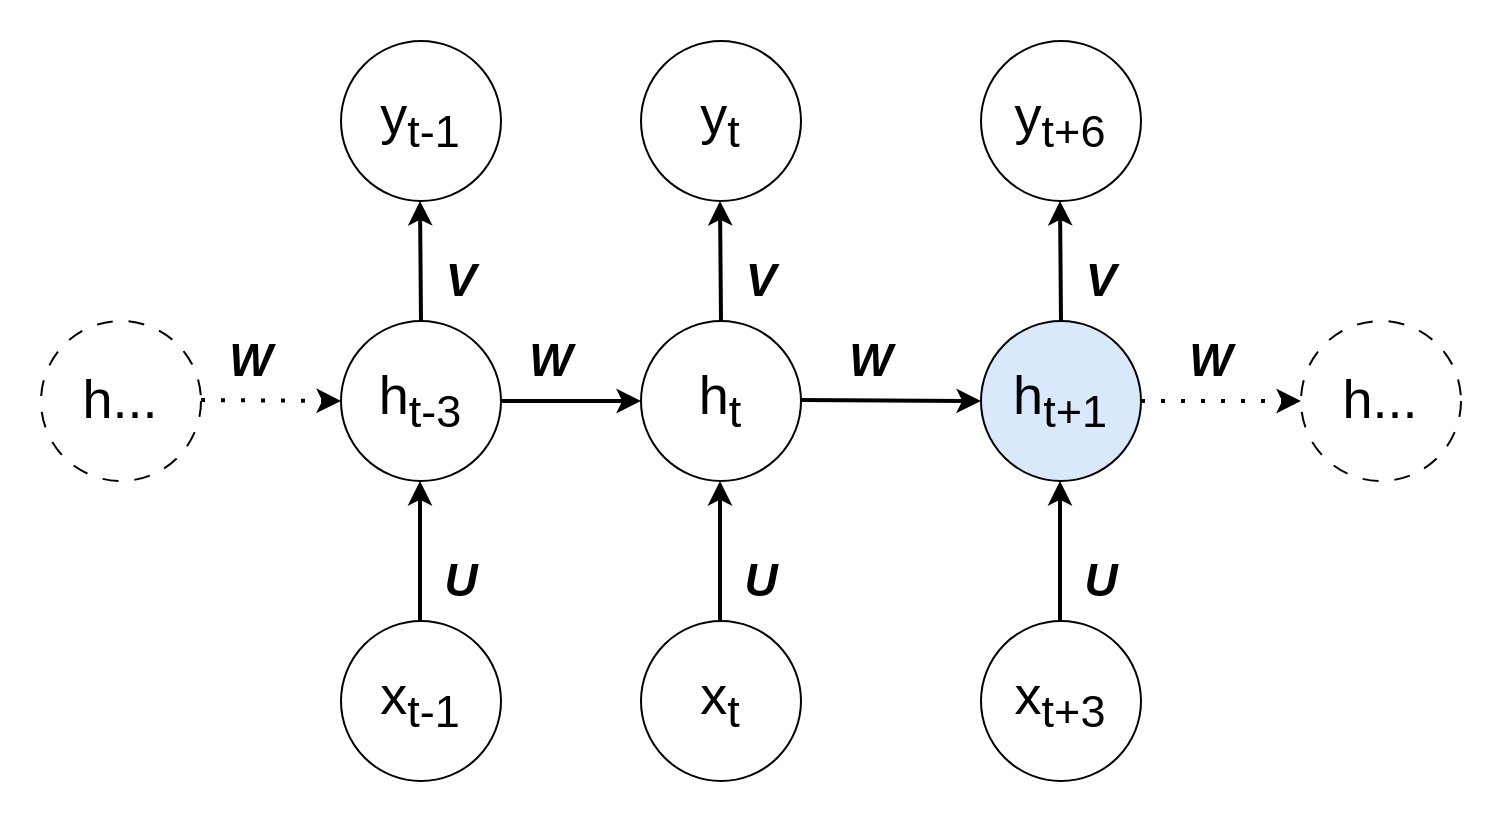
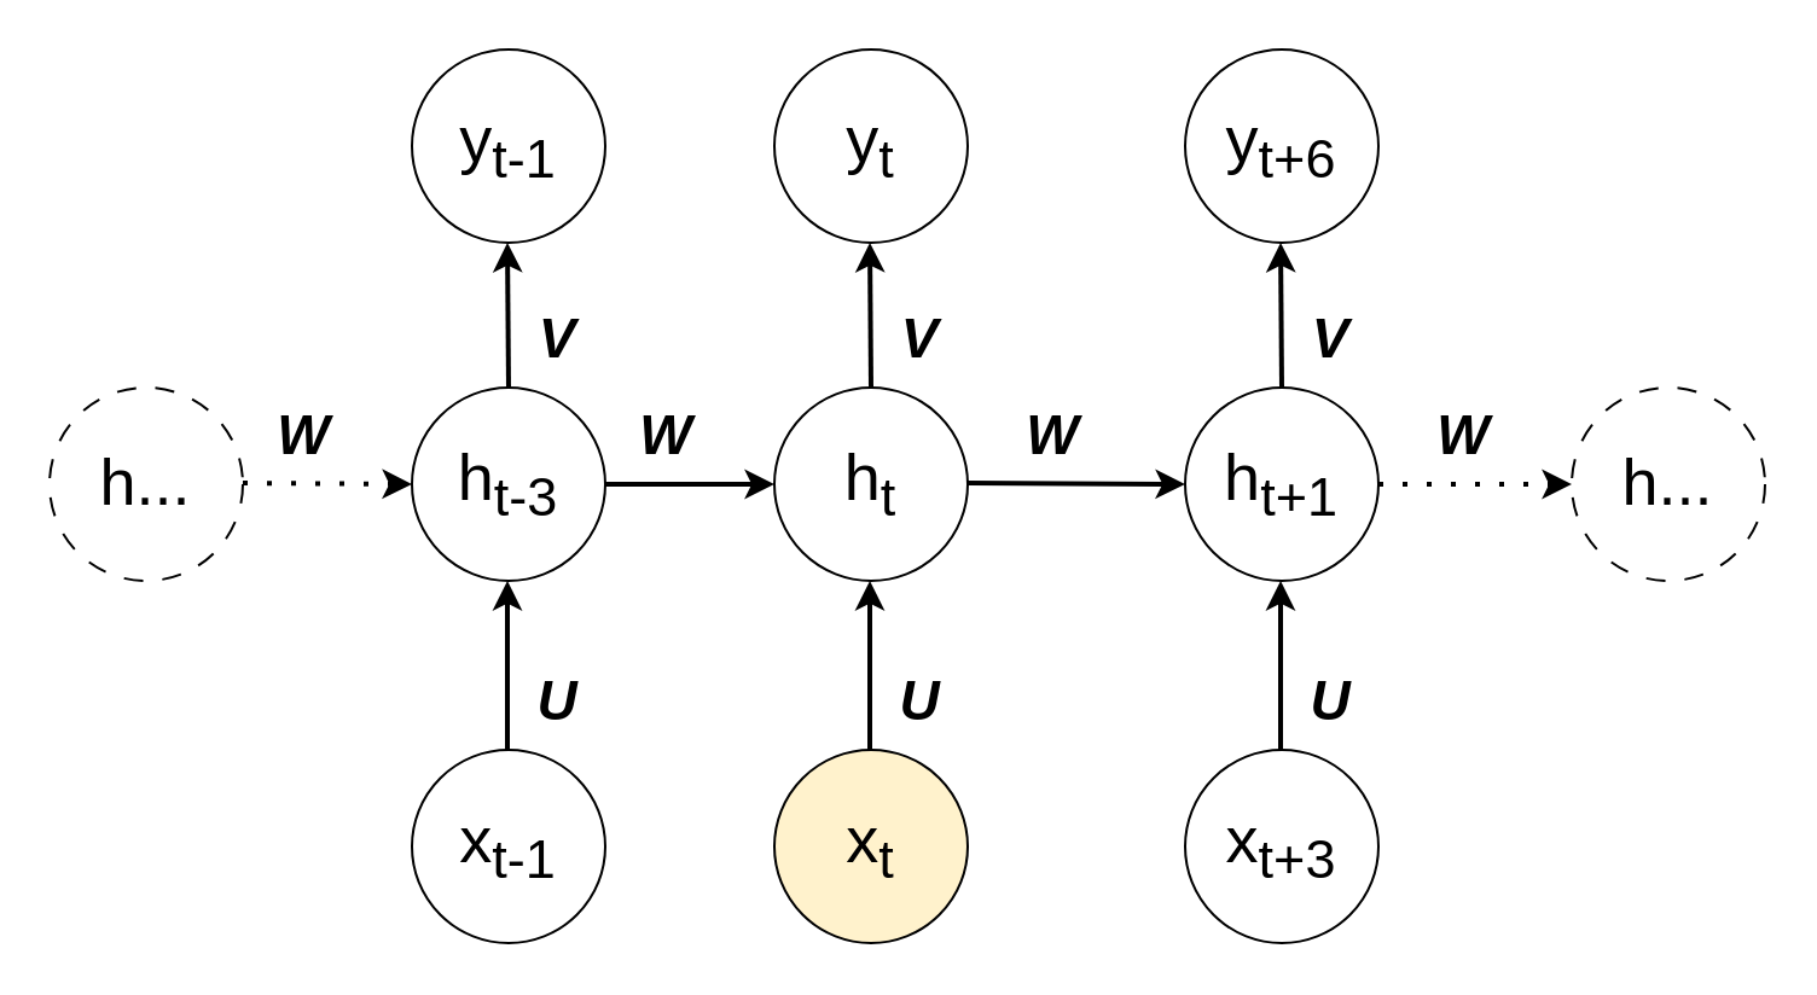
  <mxCell id="0" />
  <mxCell id="1" parent="0" />
  <mxCell id="2" value="&lt;font style=&quot;font-size: 27px;&quot;&gt;h...&lt;/font&gt;" style="ellipse;whiteSpace=wrap;html=1;aspect=fixed;dashed=1;dashPattern=8 8;" vertex="1" parent="1"><mxGeometry x="20" y="160" width="80" height="80" as="geometry" /></mxCell>
  <mxCell id="3" value="&lt;font style=&quot;font-size: 27px;&quot;&gt;h&lt;sub&gt;t-3&lt;/sub&gt;&lt;/font&gt;" style="ellipse;whiteSpace=wrap;html=1;aspect=fixed;" vertex="1" parent="1"><mxGeometry x="170" y="160" width="80" height="80" as="geometry" /></mxCell>
  <mxCell id="4" value="&lt;font style=&quot;font-size: 27px;&quot;&gt;h&lt;sub&gt;t&lt;/sub&gt;&lt;/font&gt;" style="ellipse;whiteSpace=wrap;html=1;aspect=fixed;" vertex="1" parent="1"><mxGeometry x="320" y="160" width="80" height="80" as="geometry" /></mxCell>
- <mxCell id="5" value="&lt;font style=&quot;font-size: 27px;&quot;&gt;h&lt;sub&gt;t+1&lt;/sub&gt;&lt;/font&gt;" style="ellipse;whiteSpace=wrap;html=1;aspect=fixed;fillColor=#dae8fc;" vertex="1" parent="1"><mxGeometry x="490" y="160" width="80" height="80" as="geometry" /></mxCell>
+ <mxCell id="5" value="&lt;font style=&quot;font-size: 27px;&quot;&gt;h&lt;sub&gt;t+1&lt;/sub&gt;&lt;/font&gt;" style="ellipse;whiteSpace=wrap;html=1;aspect=fixed;" vertex="1" parent="1"><mxGeometry x="490" y="160" width="80" height="80" as="geometry" /></mxCell>
  <mxCell id="6" value="&lt;font style=&quot;font-size: 27px;&quot;&gt;h...&lt;/font&gt;" style="ellipse;whiteSpace=wrap;html=1;aspect=fixed;dashed=1;dashPattern=8 8;" vertex="1" parent="1"><mxGeometry x="650" y="160" width="80" height="80" as="geometry" /></mxCell>
  <mxCell id="7" value="&lt;span style=&quot;font-size: 27px;&quot;&gt;y&lt;sub&gt;t-1&lt;/sub&gt;&lt;/span&gt;" style="ellipse;whiteSpace=wrap;html=1;aspect=fixed;" vertex="1" parent="1"><mxGeometry x="170" y="20" width="80" height="80" as="geometry" /></mxCell>
  <mxCell id="8" value="&lt;font style=&quot;font-size: 27px;&quot;&gt;y&lt;sub&gt;t&lt;/sub&gt;&lt;/font&gt;" style="ellipse;whiteSpace=wrap;html=1;aspect=fixed;" vertex="1" parent="1"><mxGeometry x="320" y="20" width="80" height="80" as="geometry" /></mxCell>
  <mxCell id="9" value="&lt;font style=&quot;font-size: 27px;&quot;&gt;y&lt;sub&gt;t+6&lt;/sub&gt;&lt;/font&gt;" style="ellipse;whiteSpace=wrap;html=1;aspect=fixed;" vertex="1" parent="1"><mxGeometry x="490" y="20" width="80" height="80" as="geometry" /></mxCell>
  <mxCell id="10" value="&lt;font style=&quot;font-size: 27px;&quot;&gt;x&lt;sub&gt;t-1&lt;/sub&gt;&lt;/font&gt;" style="ellipse;whiteSpace=wrap;html=1;aspect=fixed;" vertex="1" parent="1"><mxGeometry x="170" y="310" width="80" height="80" as="geometry" /></mxCell>
- <mxCell id="11" value="&lt;font style=&quot;font-size: 27px;&quot;&gt;x&lt;sub&gt;t&lt;/sub&gt;&lt;/font&gt;" style="ellipse;whiteSpace=wrap;html=1;aspect=fixed;" vertex="1" parent="1"><mxGeometry x="320" y="310" width="80" height="80" as="geometry" /></mxCell>
+ <mxCell id="11" value="&lt;font style=&quot;font-size: 27px;&quot;&gt;x&lt;sub&gt;t&lt;/sub&gt;&lt;/font&gt;" style="ellipse;whiteSpace=wrap;html=1;aspect=fixed;fillColor=#fff2cc;" vertex="1" parent="1"><mxGeometry x="320" y="310" width="80" height="80" as="geometry" /></mxCell>
  <mxCell id="12" value="&lt;font style=&quot;font-size: 27px;&quot;&gt;x&lt;sub&gt;t+3&lt;/sub&gt;&lt;/font&gt;" style="ellipse;whiteSpace=wrap;html=1;aspect=fixed;" vertex="1" parent="1"><mxGeometry x="490" y="310" width="80" height="80" as="geometry" /></mxCell>
  <mxCell id="13" value="" style="endArrow=classic;html=1;dashed=1;dashPattern=1 4;strokeWidth=2;" edge="1" parent="1"><mxGeometry width="50" height="50" relative="1" as="geometry"><mxPoint x="100" y="199.5" as="sourcePoint" /><mxPoint x="170" y="200" as="targetPoint" /></mxGeometry></mxCell>
  <mxCell id="14" value="" style="endArrow=classic;html=1;dashed=1;dashPattern=1 4;strokeWidth=2;exitX=1;exitY=0.5;exitDx=0;exitDy=0;" edge="1" parent="1" source="5"><mxGeometry width="50" height="50" relative="1" as="geometry"><mxPoint x="580" y="199.5" as="sourcePoint" /><mxPoint x="650" y="200" as="targetPoint" /></mxGeometry></mxCell>
  <mxCell id="15" value="" style="endArrow=classic;html=1;strokeWidth=2;" edge="1" parent="1"><mxGeometry width="50" height="50" relative="1" as="geometry"><mxPoint x="209.5" y="310" as="sourcePoint" /><mxPoint x="209.5" y="240" as="targetPoint" /></mxGeometry></mxCell>
  <mxCell id="16" value="" style="endArrow=classic;html=1;strokeWidth=2;" edge="1" parent="1"><mxGeometry width="50" height="50" relative="1" as="geometry"><mxPoint x="359.5" y="310" as="sourcePoint" /><mxPoint x="359.5" y="240" as="targetPoint" /></mxGeometry></mxCell>
  <mxCell id="17" value="" style="endArrow=classic;html=1;strokeWidth=2;" edge="1" parent="1"><mxGeometry width="50" height="50" relative="1" as="geometry"><mxPoint x="529.5" y="310" as="sourcePoint" /><mxPoint x="529.5" y="240" as="targetPoint" /></mxGeometry></mxCell>
  <mxCell id="18" value="" style="endArrow=classic;html=1;strokeWidth=2;" edge="1" parent="1"><mxGeometry width="50" height="50" relative="1" as="geometry"><mxPoint x="530" y="160" as="sourcePoint" /><mxPoint x="529.5" y="100" as="targetPoint" /></mxGeometry></mxCell>
  <mxCell id="19" value="" style="endArrow=classic;html=1;strokeWidth=2;" edge="1" parent="1"><mxGeometry width="50" height="50" relative="1" as="geometry"><mxPoint x="360" y="160" as="sourcePoint" /><mxPoint x="359.5" y="100" as="targetPoint" /></mxGeometry></mxCell>
  <mxCell id="20" value="" style="endArrow=classic;html=1;strokeWidth=2;" edge="1" parent="1"><mxGeometry width="50" height="50" relative="1" as="geometry"><mxPoint x="250" y="200" as="sourcePoint" /><mxPoint x="320" y="200" as="targetPoint" /></mxGeometry></mxCell>
  <mxCell id="21" value="" style="endArrow=classic;html=1;strokeWidth=2;entryX=0;entryY=0.5;entryDx=0;entryDy=0;" edge="1" parent="1" target="5"><mxGeometry width="50" height="50" relative="1" as="geometry"><mxPoint x="400" y="199.5" as="sourcePoint" /><mxPoint x="470" y="199.5" as="targetPoint" /></mxGeometry></mxCell>
  <mxCell id="22" value="" style="endArrow=classic;html=1;strokeWidth=2;" edge="1" parent="1"><mxGeometry width="50" height="50" relative="1" as="geometry"><mxPoint x="210" y="160" as="sourcePoint" /><mxPoint x="209.5" y="100" as="targetPoint" /></mxGeometry></mxCell>
  <mxCell id="23" value="&lt;b&gt;&lt;font style=&quot;font-size: 23px;&quot;&gt;&lt;i&gt;W&lt;/i&gt;&lt;/font&gt;&lt;/b&gt;" style="text;html=1;align=center;verticalAlign=middle;resizable=0;points=[];autosize=1;strokeColor=none;fillColor=none;" vertex="1" parent="1"><mxGeometry x="100" y="160" width="50" height="40" as="geometry" /></mxCell>
  <mxCell id="24" value="&lt;b&gt;&lt;font style=&quot;font-size: 23px;&quot;&gt;&lt;i&gt;W&lt;/i&gt;&lt;/font&gt;&lt;/b&gt;" style="text;html=1;align=center;verticalAlign=middle;resizable=0;points=[];autosize=1;strokeColor=none;fillColor=none;" vertex="1" parent="1"><mxGeometry x="250" y="160" width="50" height="40" as="geometry" /></mxCell>
  <mxCell id="25" value="&lt;b&gt;&lt;font style=&quot;font-size: 23px;&quot;&gt;&lt;i&gt;W&lt;/i&gt;&lt;/font&gt;&lt;/b&gt;" style="text;html=1;align=center;verticalAlign=middle;resizable=0;points=[];autosize=1;strokeColor=none;fillColor=none;" vertex="1" parent="1"><mxGeometry x="410" y="160" width="50" height="40" as="geometry" /></mxCell>
  <mxCell id="26" value="&lt;b&gt;&lt;font style=&quot;font-size: 23px;&quot;&gt;&lt;i&gt;W&lt;/i&gt;&lt;/font&gt;&lt;/b&gt;" style="text;html=1;align=center;verticalAlign=middle;resizable=0;points=[];autosize=1;strokeColor=none;fillColor=none;" vertex="1" parent="1"><mxGeometry x="580" y="160" width="50" height="40" as="geometry" /></mxCell>
  <mxCell id="27" value="&lt;b&gt;&lt;font style=&quot;font-size: 23px;&quot;&gt;&lt;i&gt;U&lt;/i&gt;&lt;/font&gt;&lt;/b&gt;" style="text;html=1;align=center;verticalAlign=middle;resizable=0;points=[];autosize=1;strokeColor=none;fillColor=none;" vertex="1" parent="1"><mxGeometry x="530" y="270" width="40" height="40" as="geometry" /></mxCell>
  <mxCell id="28" value="&lt;b&gt;&lt;font style=&quot;font-size: 23px;&quot;&gt;&lt;i&gt;U&lt;/i&gt;&lt;/font&gt;&lt;/b&gt;" style="text;html=1;align=center;verticalAlign=middle;resizable=0;points=[];autosize=1;strokeColor=none;fillColor=none;" vertex="1" parent="1"><mxGeometry x="360" y="270" width="40" height="40" as="geometry" /></mxCell>
  <mxCell id="29" value="&lt;b&gt;&lt;font style=&quot;font-size: 23px;&quot;&gt;&lt;i&gt;U&lt;/i&gt;&lt;/font&gt;&lt;/b&gt;" style="text;html=1;align=center;verticalAlign=middle;resizable=0;points=[];autosize=1;strokeColor=none;fillColor=none;" vertex="1" parent="1"><mxGeometry x="210" y="270" width="40" height="40" as="geometry" /></mxCell>
  <mxCell id="30" value="&lt;b&gt;&lt;font style=&quot;font-size: 23px;&quot;&gt;&lt;i&gt;V&lt;/i&gt;&lt;/font&gt;&lt;/b&gt;" style="text;html=1;align=center;verticalAlign=middle;resizable=0;points=[];autosize=1;strokeColor=none;fillColor=none;" vertex="1" parent="1"><mxGeometry x="210" y="120" width="40" height="40" as="geometry" /></mxCell>
  <mxCell id="31" value="&lt;b&gt;&lt;font style=&quot;font-size: 23px;&quot;&gt;&lt;i&gt;V&lt;/i&gt;&lt;/font&gt;&lt;/b&gt;" style="text;html=1;align=center;verticalAlign=middle;resizable=0;points=[];autosize=1;strokeColor=none;fillColor=none;" vertex="1" parent="1"><mxGeometry x="360" y="120" width="40" height="40" as="geometry" /></mxCell>
  <mxCell id="32" value="&lt;b&gt;&lt;font style=&quot;font-size: 23px;&quot;&gt;&lt;i&gt;V&lt;/i&gt;&lt;/font&gt;&lt;/b&gt;" style="text;html=1;align=center;verticalAlign=middle;resizable=0;points=[];autosize=1;strokeColor=none;fillColor=none;" vertex="1" parent="1"><mxGeometry x="530" y="120" width="40" height="40" as="geometry" /></mxCell>
